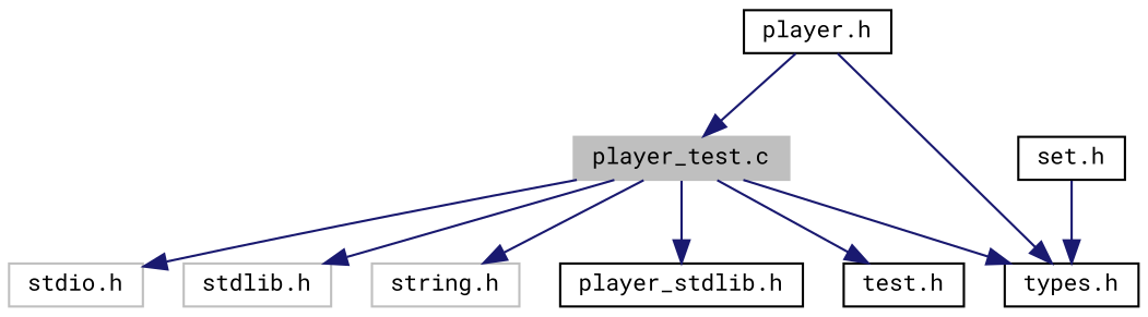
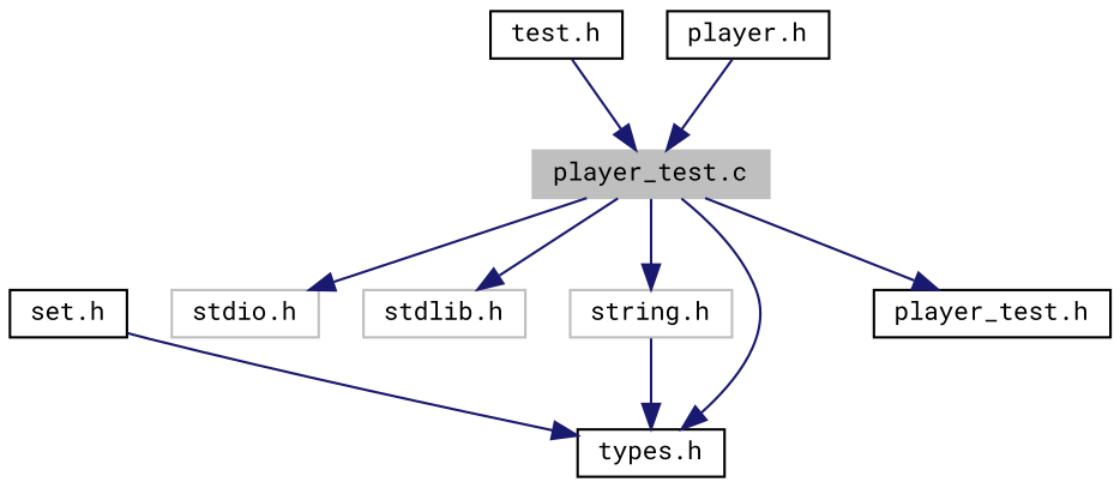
  digraph {
    fontname="Roboto Mono"
    node [color=black fillcolor=white fontname="Roboto Mono" fontsize=10 shape=record style=filled]
    edge [color=midnightblue fontname="Roboto Mono" fontsize=10 labelfontname=Helvetica labelfontsize=10 style=solid]
    n1 [color=grey75 fillcolor=grey75 fontcolor=black height=0.2 label="player_test.c" width=0.4]
    n2 [color=grey75 height=0.2 label="stdio.h" width=0.4]
    n3 [color=grey75 height=0.2 label="stdlib.h" width=0.4]
    n4 [color=grey75 height=0.2 label="string.h" width=0.4]
    n5 [height=0.2 label="types.h" width=0.4]
-   n6 [height=0.2 label="player_stdlib.h" width=0.4]
+   n6 [height=0.2 label="player_test.h" width=0.4]
    n7 [height=0.2 label="test.h" width=0.4]
    n8 [height=0.2 label="player.h" width=0.4]
    n9 [height=0.2 label="set.h" width=0.4]
    n1 -> n2
    n1 -> n3
    n1 -> n4
    n1 -> n5
    n1 -> n6
-   n1 -> n7
+   n7 -> n1
    n8 -> n1
-   n8 -> n5
+   n4 -> n5
    n9 -> n5
  }
